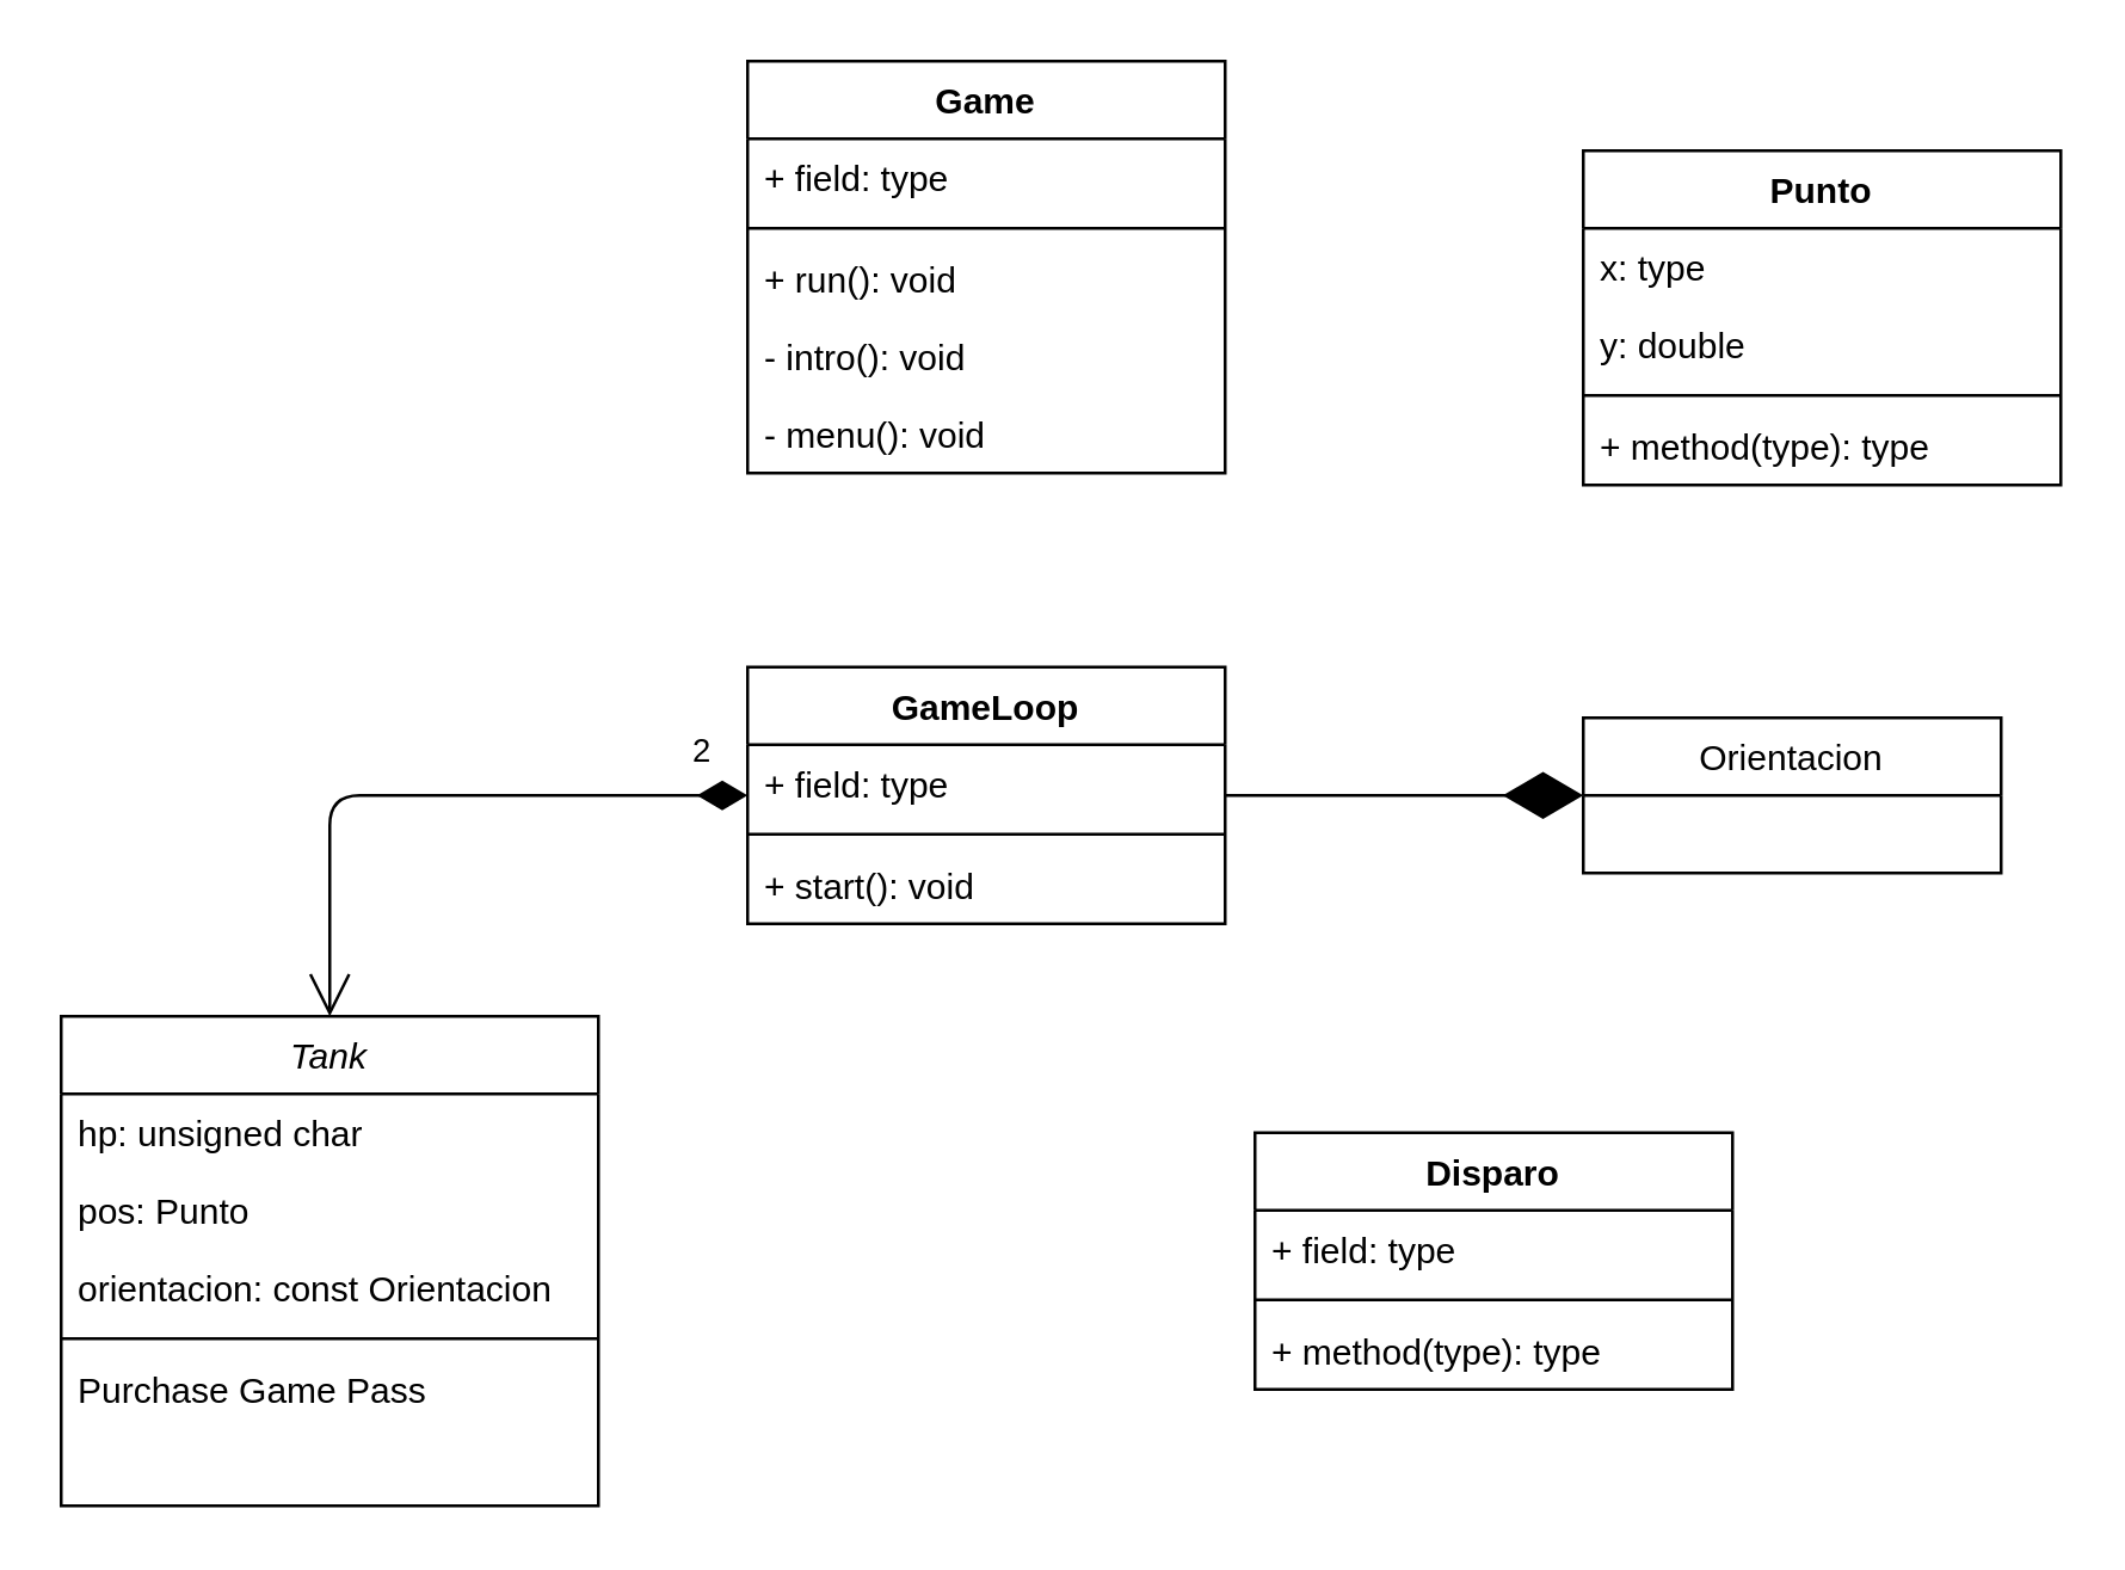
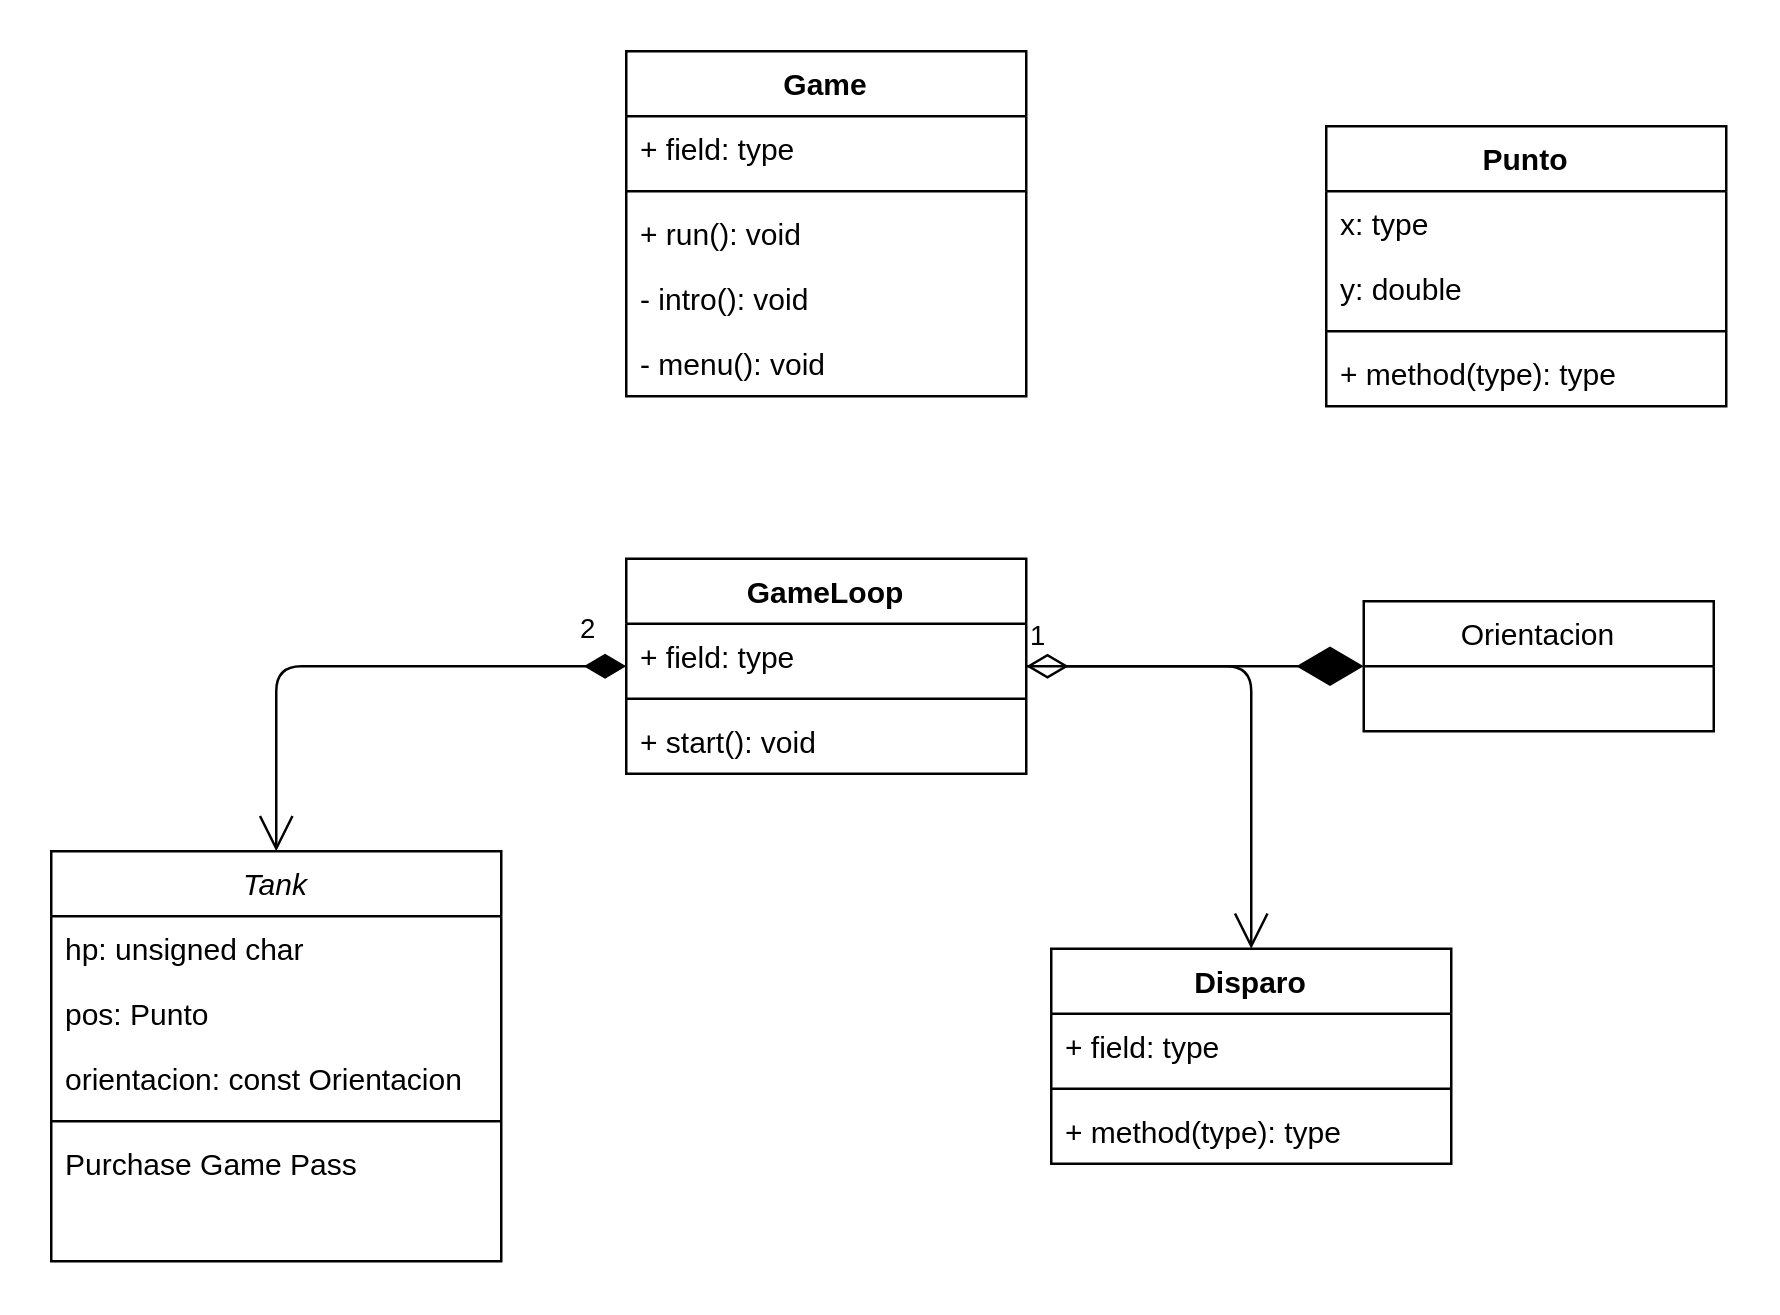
  <mxCell id="0" />
  <mxCell id="1" parent="0" />
- <mxCell id="2" value="Orientacion" style="swimlane;fontStyle=0;childLayout=stackLayout;horizontal=1;startSize=26;fillColor=none;horizontalStack=0;resizeParent=1;resizeParentMax=0;resizeLast=0;collapsible=1;marginBottom=0;" vertex="1" parent="1"><mxGeometry x="530" y="240" width="140" height="52" as="geometry" /></mxCell>
+ <mxCell id="2" value="Orientacion" style="swimlane;fontStyle=0;childLayout=stackLayout;horizontal=1;startSize=26;fillColor=none;horizontalStack=0;resizeParent=1;resizeParentMax=0;resizeLast=0;collapsible=1;marginBottom=0;" vertex="1" parent="1"><mxGeometry x="545" y="240" width="140" height="52" as="geometry" /></mxCell>
  <mxCell id="3" value="Game" style="swimlane;fontStyle=1;align=center;verticalAlign=top;childLayout=stackLayout;horizontal=1;startSize=26;horizontalStack=0;resizeParent=1;resizeParentMax=0;resizeLast=0;collapsible=1;marginBottom=0;" vertex="1" parent="1"><mxGeometry x="250" y="20" width="160" height="138" as="geometry" /></mxCell>
  <mxCell id="4" value="+ field: type" style="text;strokeColor=none;fillColor=none;align=left;verticalAlign=top;spacingLeft=4;spacingRight=4;overflow=hidden;rotatable=0;points=[[0,0.5],[1,0.5]];portConstraint=eastwest;" vertex="1" parent="3"><mxGeometry y="26" width="160" height="26" as="geometry" /></mxCell>
  <mxCell id="5" value="" style="line;strokeWidth=1;fillColor=none;align=left;verticalAlign=middle;spacingTop=-1;spacingLeft=3;spacingRight=3;rotatable=0;labelPosition=right;points=[];portConstraint=eastwest;" vertex="1" parent="3"><mxGeometry y="52" width="160" height="8" as="geometry" /></mxCell>
  <mxCell id="6" value="+ run(): void" style="text;strokeColor=none;fillColor=none;align=left;verticalAlign=top;spacingLeft=4;spacingRight=4;overflow=hidden;rotatable=0;points=[[0,0.5],[1,0.5]];portConstraint=eastwest;" vertex="1" parent="3"><mxGeometry y="60" width="160" height="26" as="geometry" /></mxCell>
  <mxCell id="7" value="- intro(): void" style="text;strokeColor=none;fillColor=none;align=left;verticalAlign=top;spacingLeft=4;spacingRight=4;overflow=hidden;rotatable=0;points=[[0,0.5],[1,0.5]];portConstraint=eastwest;" vertex="1" parent="3"><mxGeometry y="86" width="160" height="26" as="geometry" /></mxCell>
  <mxCell id="8" value="- menu(): void" style="text;strokeColor=none;fillColor=none;align=left;verticalAlign=top;spacingLeft=4;spacingRight=4;overflow=hidden;rotatable=0;points=[[0,0.5],[1,0.5]];portConstraint=eastwest;" vertex="1" parent="3"><mxGeometry y="112" width="160" height="26" as="geometry" /></mxCell>
  <mxCell id="9" value="" style="endArrow=diamondThin;endFill=1;endSize=24;html=1;" edge="1" parent="1" source="15" target="2"><mxGeometry width="160" relative="1" as="geometry"><mxPoint x="260" y="190" as="sourcePoint" /><mxPoint x="420" y="190" as="targetPoint" /></mxGeometry></mxCell>
  <mxCell id="10" value="Punto" style="swimlane;fontStyle=1;align=center;verticalAlign=top;childLayout=stackLayout;horizontal=1;startSize=26;horizontalStack=0;resizeParent=1;resizeParentMax=0;resizeLast=0;collapsible=1;marginBottom=0;" vertex="1" parent="1"><mxGeometry x="530" y="50" width="160" height="112" as="geometry" /></mxCell>
  <mxCell id="11" value="x: type" style="text;strokeColor=none;fillColor=none;align=left;verticalAlign=top;spacingLeft=4;spacingRight=4;overflow=hidden;rotatable=0;points=[[0,0.5],[1,0.5]];portConstraint=eastwest;" vertex="1" parent="10"><mxGeometry y="26" width="160" height="26" as="geometry" /></mxCell>
  <mxCell id="12" value="y: double" style="text;strokeColor=none;fillColor=none;align=left;verticalAlign=top;spacingLeft=4;spacingRight=4;overflow=hidden;rotatable=0;points=[[0,0.5],[1,0.5]];portConstraint=eastwest;" vertex="1" parent="10"><mxGeometry y="52" width="160" height="26" as="geometry" /></mxCell>
  <mxCell id="13" value="" style="line;strokeWidth=1;fillColor=none;align=left;verticalAlign=middle;spacingTop=-1;spacingLeft=3;spacingRight=3;rotatable=0;labelPosition=right;points=[];portConstraint=eastwest;" vertex="1" parent="10"><mxGeometry y="78" width="160" height="8" as="geometry" /></mxCell>
  <mxCell id="14" value="+ method(type): type" style="text;strokeColor=none;fillColor=none;align=left;verticalAlign=top;spacingLeft=4;spacingRight=4;overflow=hidden;rotatable=0;points=[[0,0.5],[1,0.5]];portConstraint=eastwest;" vertex="1" parent="10"><mxGeometry y="86" width="160" height="26" as="geometry" /></mxCell>
  <mxCell id="15" value="GameLoop" style="swimlane;fontStyle=1;align=center;verticalAlign=top;childLayout=stackLayout;horizontal=1;startSize=26;horizontalStack=0;resizeParent=1;resizeParentMax=0;resizeLast=0;collapsible=1;marginBottom=0;" vertex="1" parent="1"><mxGeometry x="250" y="223" width="160" height="86" as="geometry" /></mxCell>
  <mxCell id="16" value="+ field: type" style="text;strokeColor=none;fillColor=none;align=left;verticalAlign=top;spacingLeft=4;spacingRight=4;overflow=hidden;rotatable=0;points=[[0,0.5],[1,0.5]];portConstraint=eastwest;" vertex="1" parent="15"><mxGeometry y="26" width="160" height="26" as="geometry" /></mxCell>
  <mxCell id="17" value="" style="line;strokeWidth=1;fillColor=none;align=left;verticalAlign=middle;spacingTop=-1;spacingLeft=3;spacingRight=3;rotatable=0;labelPosition=right;points=[];portConstraint=eastwest;" vertex="1" parent="15"><mxGeometry y="52" width="160" height="8" as="geometry" /></mxCell>
  <mxCell id="18" value="+ start(): void" style="text;strokeColor=none;fillColor=none;align=left;verticalAlign=top;spacingLeft=4;spacingRight=4;overflow=hidden;rotatable=0;points=[[0,0.5],[1,0.5]];portConstraint=eastwest;" vertex="1" parent="15"><mxGeometry y="60" width="160" height="26" as="geometry" /></mxCell>
  <mxCell id="19" value="2" style="endArrow=open;html=1;endSize=12;startArrow=diamondThin;startSize=14;startFill=1;edgeStyle=orthogonalEdgeStyle;align=left;verticalAlign=bottom;" edge="1" parent="1" source="15" target="20"><mxGeometry x="-0.813" y="-6" relative="1" as="geometry"><mxPoint x="40" y="260" as="sourcePoint" /><mxPoint x="200" y="260" as="targetPoint" /><mxPoint as="offset" /></mxGeometry></mxCell>
  <mxCell id="20" value="Tank" style="swimlane;fontStyle=2;align=center;verticalAlign=top;childLayout=stackLayout;horizontal=1;startSize=26;horizontalStack=0;resizeParent=1;resizeLast=0;collapsible=1;marginBottom=0;rounded=0;shadow=0;strokeWidth=1;" parent="1" vertex="1"><mxGeometry x="20" y="340" width="180" height="164" as="geometry"><mxRectangle x="230" y="140" width="160" height="26" as="alternateBounds" /></mxGeometry></mxCell>
  <mxCell id="21" value="hp: unsigned char" style="text;align=left;verticalAlign=top;spacingLeft=4;spacingRight=4;overflow=hidden;rotatable=0;points=[[0,0.5],[1,0.5]];portConstraint=eastwest;" parent="20" vertex="1"><mxGeometry y="26" width="180" height="26" as="geometry" /></mxCell>
  <mxCell id="22" value="pos: Punto" style="text;align=left;verticalAlign=top;spacingLeft=4;spacingRight=4;overflow=hidden;rotatable=0;points=[[0,0.5],[1,0.5]];portConstraint=eastwest;rounded=0;shadow=0;html=0;" parent="20" vertex="1"><mxGeometry y="52" width="180" height="26" as="geometry" /></mxCell>
  <mxCell id="23" value="orientacion: const Orientacion" style="text;align=left;verticalAlign=top;spacingLeft=4;spacingRight=4;overflow=hidden;rotatable=0;points=[[0,0.5],[1,0.5]];portConstraint=eastwest;rounded=0;shadow=0;html=0;" vertex="1" parent="20"><mxGeometry y="78" width="180" height="26" as="geometry" /></mxCell>
  <mxCell id="24" value="" style="line;html=1;strokeWidth=1;align=left;verticalAlign=middle;spacingTop=-1;spacingLeft=3;spacingRight=3;rotatable=0;labelPosition=right;points=[];portConstraint=eastwest;" parent="20" vertex="1"><mxGeometry y="104" width="180" height="8" as="geometry" /></mxCell>
  <mxCell id="25" value="Purchase Game Pass" style="text;align=left;verticalAlign=top;spacingLeft=4;spacingRight=4;overflow=hidden;rotatable=0;points=[[0,0.5],[1,0.5]];portConstraint=eastwest;" parent="20" vertex="1"><mxGeometry y="112" width="180" height="26" as="geometry" /></mxCell>
+ <mxCell id="26" value="1" style="endArrow=open;html=1;endSize=12;startArrow=diamondThin;startSize=14;startFill=0;edgeStyle=orthogonalEdgeStyle;align=left;verticalAlign=bottom;" edge="1" parent="1" source="15" target="27"><mxGeometry x="-1" y="3" relative="1" as="geometry"><mxPoint x="350" y="330" as="sourcePoint" /><mxPoint x="510" y="330" as="targetPoint" /></mxGeometry></mxCell>
  <mxCell id="27" value="Disparo" style="swimlane;fontStyle=1;align=center;verticalAlign=top;childLayout=stackLayout;horizontal=1;startSize=26;horizontalStack=0;resizeParent=1;resizeParentMax=0;resizeLast=0;collapsible=1;marginBottom=0;" vertex="1" parent="1"><mxGeometry x="420" y="379" width="160" height="86" as="geometry" /></mxCell>
  <mxCell id="28" value="+ field: type" style="text;strokeColor=none;fillColor=none;align=left;verticalAlign=top;spacingLeft=4;spacingRight=4;overflow=hidden;rotatable=0;points=[[0,0.5],[1,0.5]];portConstraint=eastwest;" vertex="1" parent="27"><mxGeometry y="26" width="160" height="26" as="geometry" /></mxCell>
  <mxCell id="29" value="" style="line;strokeWidth=1;fillColor=none;align=left;verticalAlign=middle;spacingTop=-1;spacingLeft=3;spacingRight=3;rotatable=0;labelPosition=right;points=[];portConstraint=eastwest;" vertex="1" parent="27"><mxGeometry y="52" width="160" height="8" as="geometry" /></mxCell>
  <mxCell id="30" value="+ method(type): type" style="text;strokeColor=none;fillColor=none;align=left;verticalAlign=top;spacingLeft=4;spacingRight=4;overflow=hidden;rotatable=0;points=[[0,0.5],[1,0.5]];portConstraint=eastwest;" vertex="1" parent="27"><mxGeometry y="60" width="160" height="26" as="geometry" /></mxCell>
